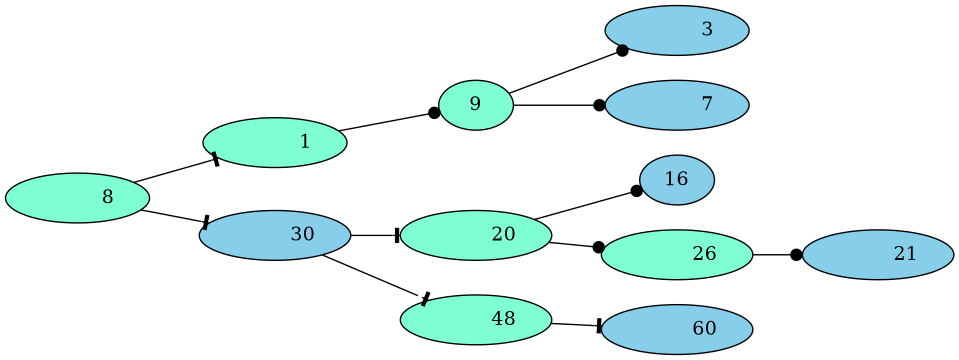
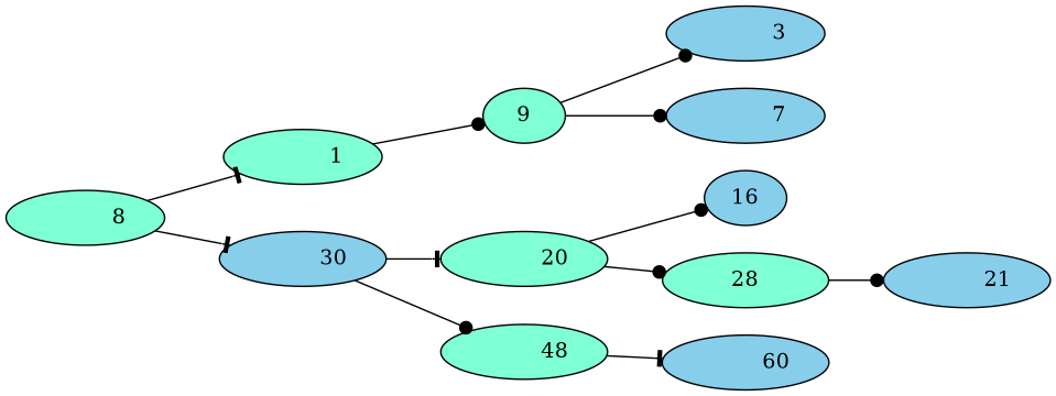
  digraph {
    rankdir=LR
    node [fillcolor=aquamarine style=filled]
    edge [arrowhead=dot]
    n1 [label="           8 "]
    n2 [label="           1 "]
    n3 [fillcolor=skyblue label="          30 "]
    n4 [label=9]
    n5 [label="          20 "]
    n6 [label="          48 "]
    n7 [fillcolor=skyblue label="           3 "]
    n8 [fillcolor=skyblue label="           7 "]
    n9 [fillcolor=skyblue label=16]
-   n10 [label="          26 "]
+   n10 [label=28]
    n11 [fillcolor=skyblue label="          60 "]
    n12 [fillcolor=skyblue label="          21 "]
    n1 -> n2 [arrowhead=tee]
    n1 -> n3 [arrowhead=tee]
    n2 -> n4
    n3 -> n5 [arrowhead=tee]
-   n3 -> n6 [arrowhead=tee]
+   n3 -> n6
    n4 -> n7
    n4 -> n8
    n5 -> n9
    n5 -> n10
    n6 -> n11 [arrowhead=tee]
    n10 -> n12
  }
